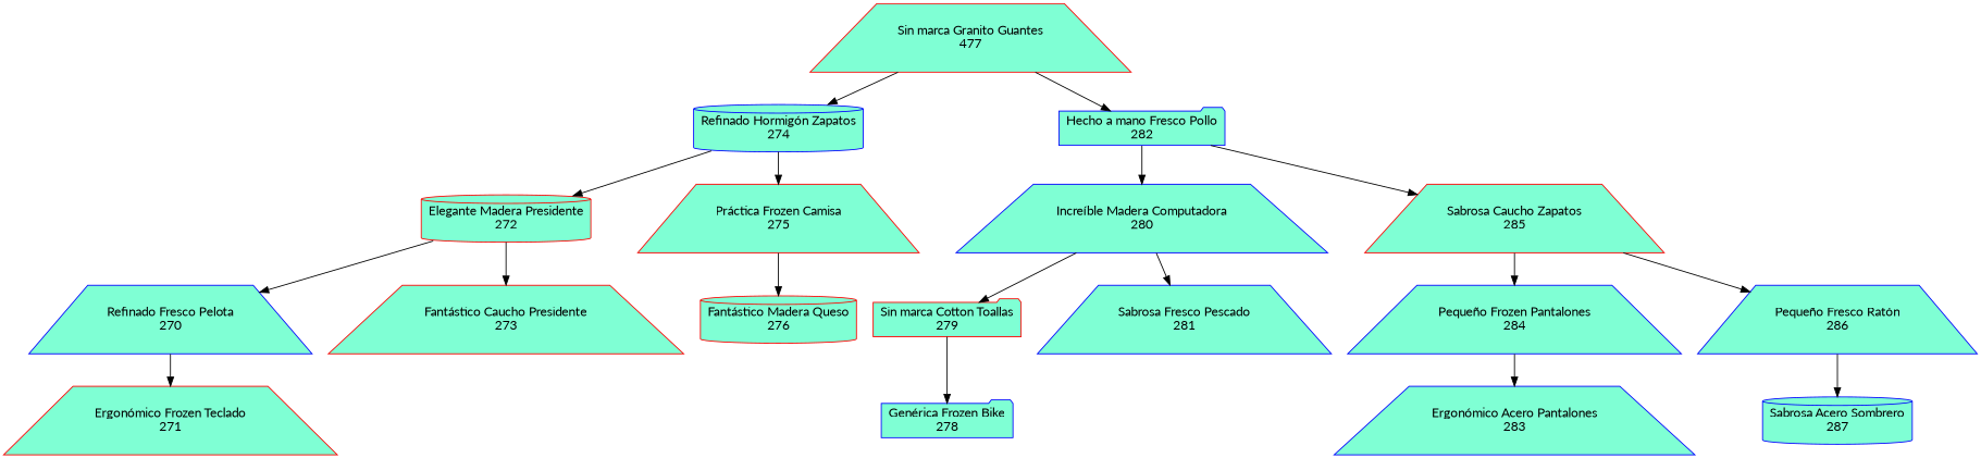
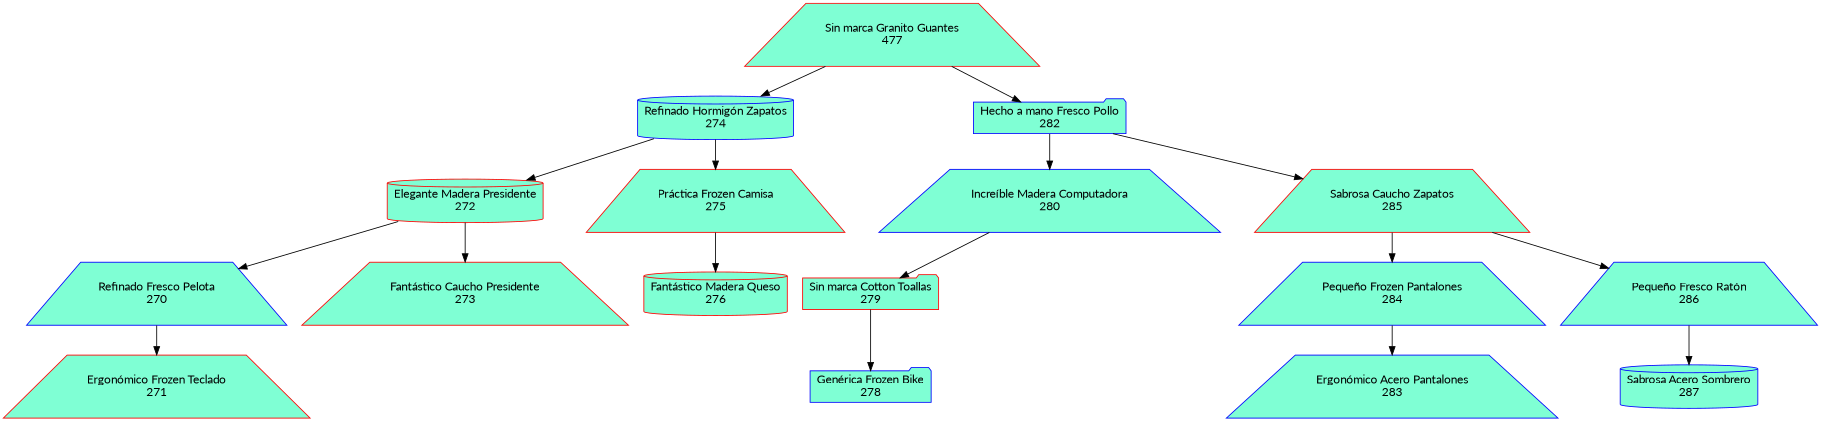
  digraph {
    fontname=Lato
    node [color=blue fillcolor=aquamarine fontname=Lato shape=trapezium style=filled]
    edge [fontname=Lato]
    n1 [color=red label="Sin marca Granito Guantes\n477"]
    n2 [label="Refinado Hormigón Zapatos\n274" shape=cylinder]
    n3 [label="Hecho a mano Fresco Pollo\n282" shape=folder]
    n4 [color=red label="Elegante Madera Presidente\n272" shape=cylinder]
    n5 [color=red label="Práctica Frozen Camisa\n275"]
    n6 [label="Increíble Madera Computadora\n280"]
    n7 [color=red label="Sabrosa Caucho Zapatos\n285"]
    n8 [label="Refinado Fresco Pelota\n270"]
    n9 [color=red label="Fantástico Caucho Presidente\n273"]
    n10 [color=red label="Fantástico Madera Queso\n276" shape=cylinder]
    n11 [color=red label="Sin marca Cotton Toallas\n279" shape=folder]
-   n12 [label="Sabrosa Fresco Pescado\n281"]
    n13 [label="Pequeño Frozen Pantalones\n284"]
    n14 [label="Pequeño Fresco Ratón\n286"]
    n15 [color=red label="Ergonómico Frozen Teclado\n271"]
    n16 [label="Genérica Frozen Bike\n278" shape=folder]
    n17 [label="Ergonómico Acero Pantalones\n283"]
    n18 [label="Sabrosa Acero Sombrero\n287" shape=cylinder]
    n1 -> n2
    n1 -> n3
    n2 -> n4
    n2 -> n5
    n3 -> n6
    n3 -> n7
    n4 -> n8
    n4 -> n9
    n5 -> n10
    n6 -> n11
-   n6 -> n12
    n7 -> n13
    n7 -> n14
    n8 -> n15
    n11 -> n16
    n13 -> n17
    n14 -> n18
  }
